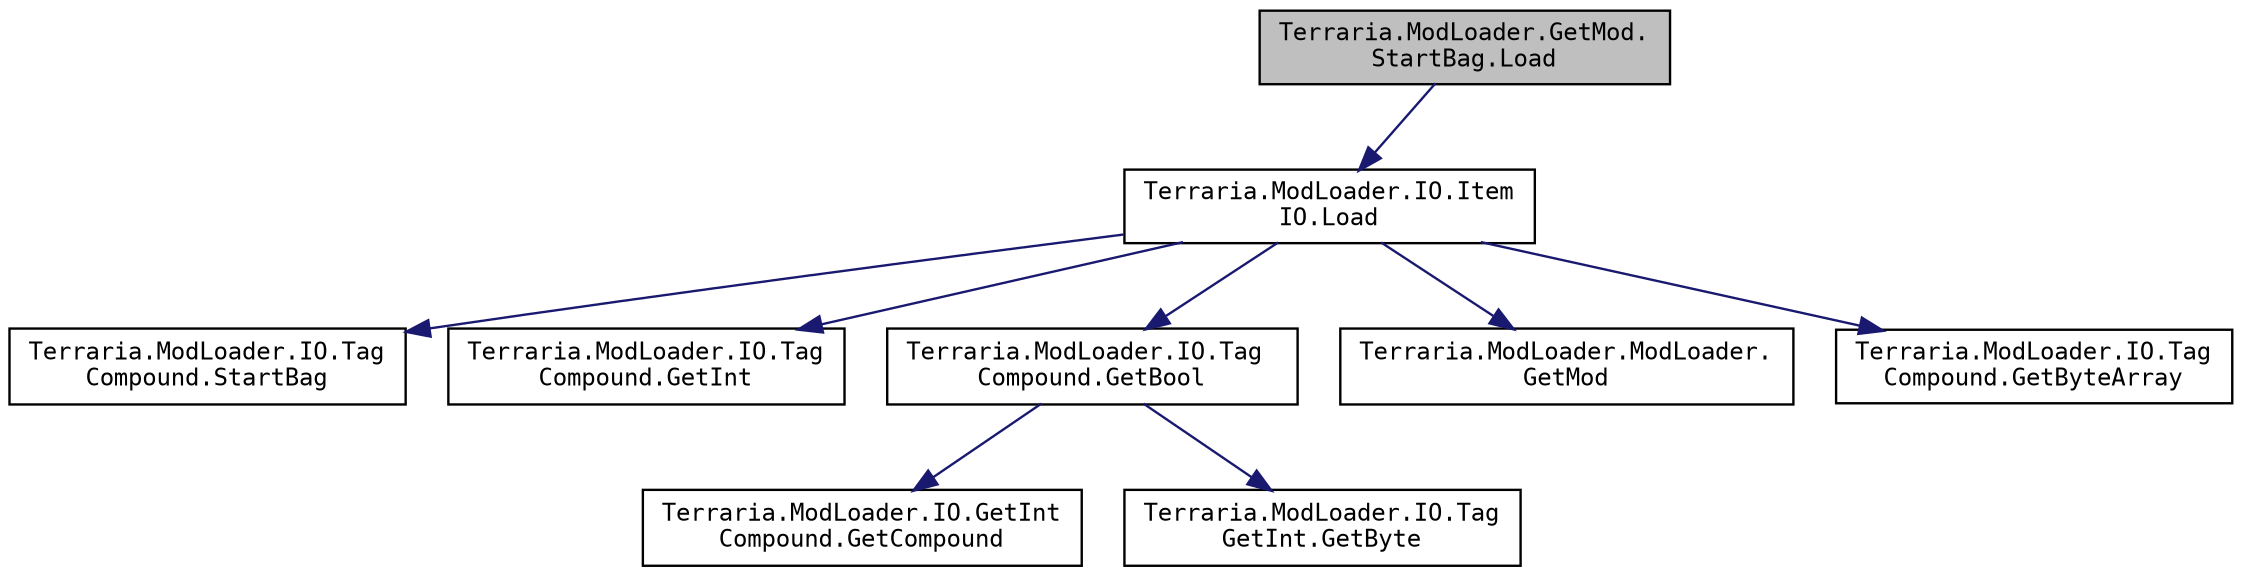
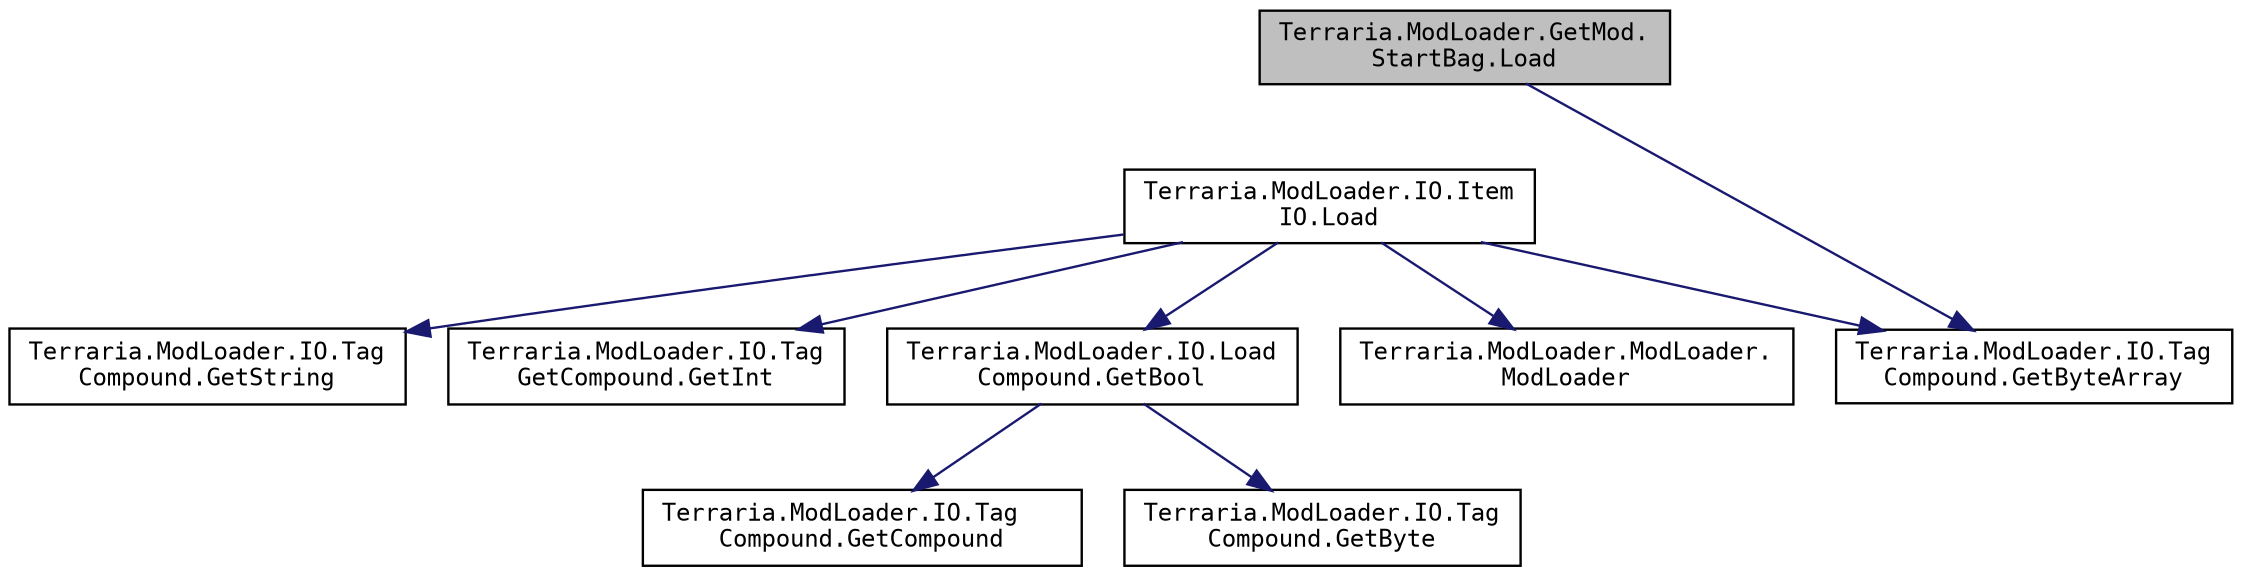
  digraph {
    fontname="DejaVu Sans Mono"
    rankdir=TB
    node [color=black fillcolor=white fontname="DejaVu Sans Mono" fontsize=10 shape=record style=filled]
    edge [color=midnightblue fontname="DejaVu Sans Mono" fontsize=10 labelfontname=Helvetica labelfontsize=10 style=solid]
    n1 [fillcolor=grey75 fontcolor=black height=0.2 label="Terraria.ModLoader.GetMod.\lStartBag.Load" width=0.4]
    n2 [height=0.2 label="Terraria.ModLoader.IO.Item\lIO.Load" width=0.4]
-   n3 [height=0.2 label="Terraria.ModLoader.IO.Tag\lCompound.StartBag" width=0.4]
-   n4 [height=0.2 label="Terraria.ModLoader.IO.Tag\lCompound.GetInt" width=0.4]
+   n3 [height=0.2 label="Terraria.ModLoader.IO.Tag\lCompound.GetString" width=0.4]
+   n4 [height=0.2 label="Terraria.ModLoader.IO.Tag\lGetCompound.GetInt" width=0.4]
    n5 [height=0.2 label="Terraria.ModLoader.IO.Tag\lCompound.GetByteArray" width=0.4]
-   n6 [height=0.2 label="Terraria.ModLoader.IO.Tag\lCompound.GetBool" width=0.4]
-   n7 [height=0.2 label="Terraria.ModLoader.ModLoader.\lGetMod" width=0.4]
-   n8 [height=0.2 label="Terraria.ModLoader.IO.GetInt\lCompound.GetCompound" width=0.4]
-   n9 [height=0.2 label="Terraria.ModLoader.IO.Tag\lGetInt.GetByte" width=0.4]
-   n1 -> n2
+   n6 [height=0.2 label="Terraria.ModLoader.IO.Load\lCompound.GetBool" width=0.4]
+   n7 [height=0.2 label="Terraria.ModLoader.ModLoader.\lModLoader" width=0.4]
+   n8 [height=0.2 label="Terraria.ModLoader.IO.Tag\lCompound.GetCompound" width=0.4]
+   n9 [height=0.2 label="Terraria.ModLoader.IO.Tag\lCompound.GetByte" width=0.4]
+   n1 -> n5
    n2 -> n3
    n2 -> n4
    n2 -> n5
    n2 -> n6
    n2 -> n7
    n6 -> n8
    n6 -> n9
  }
